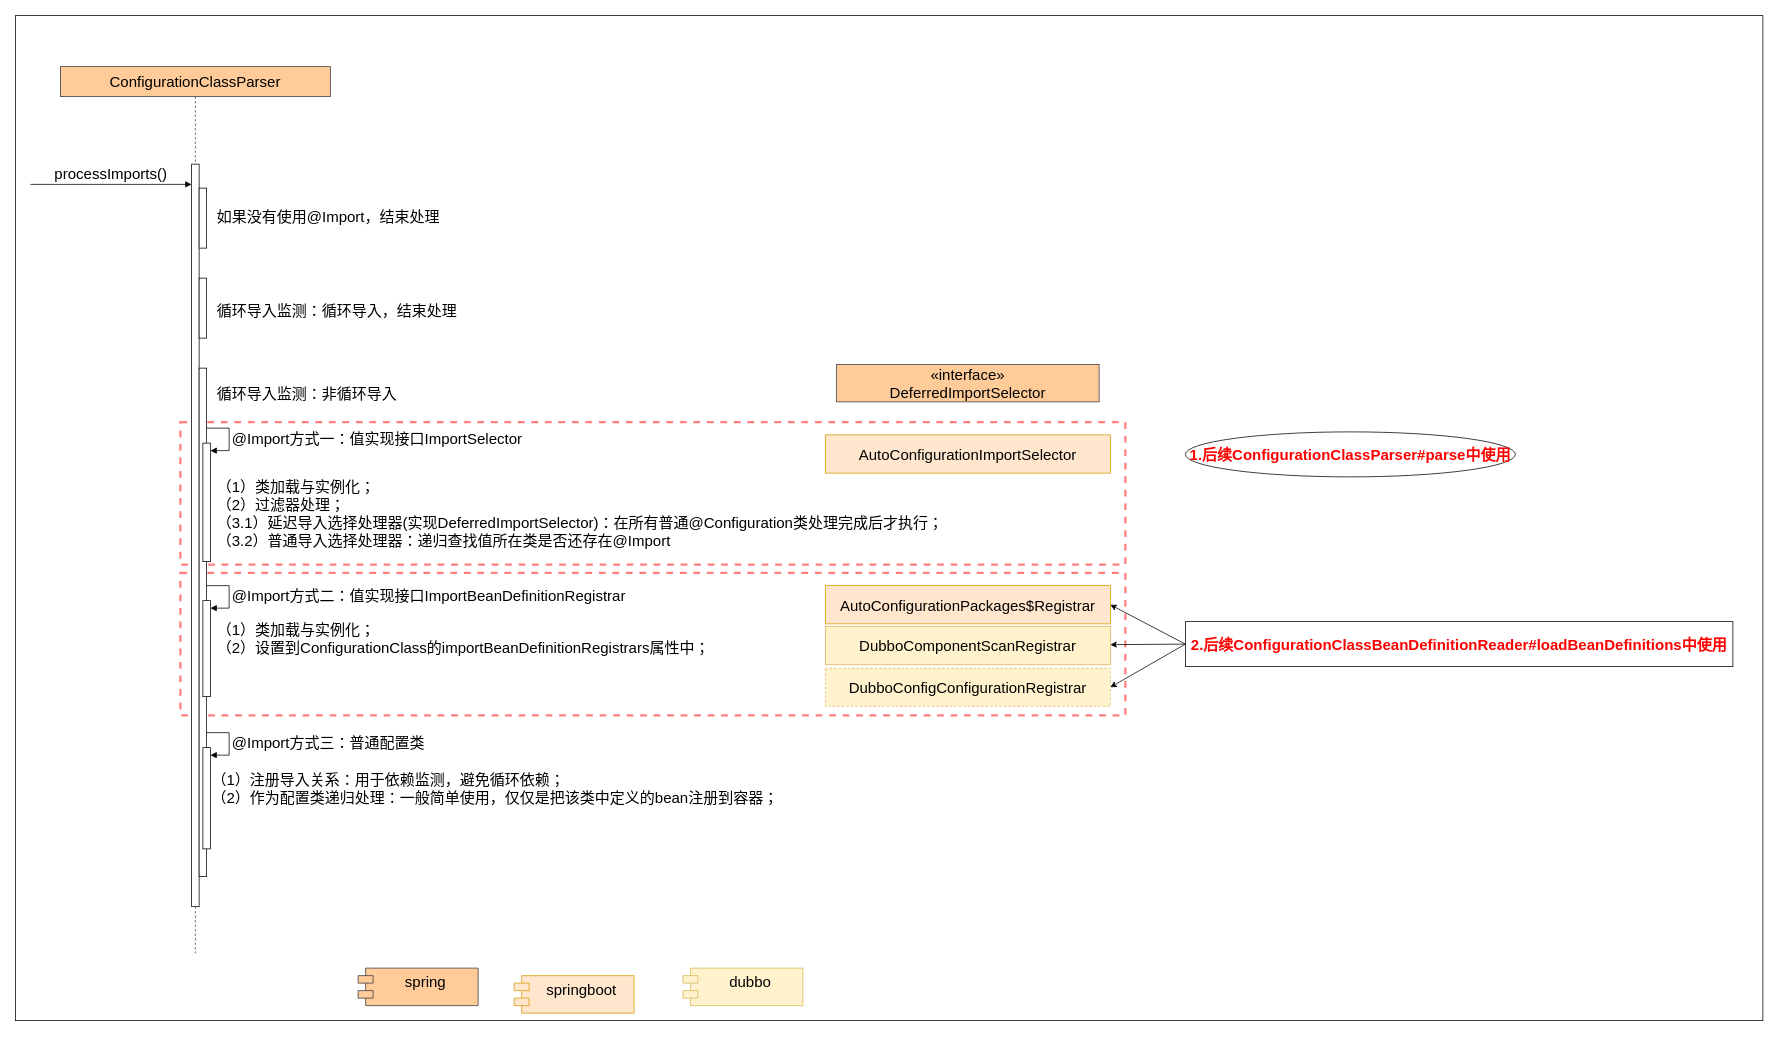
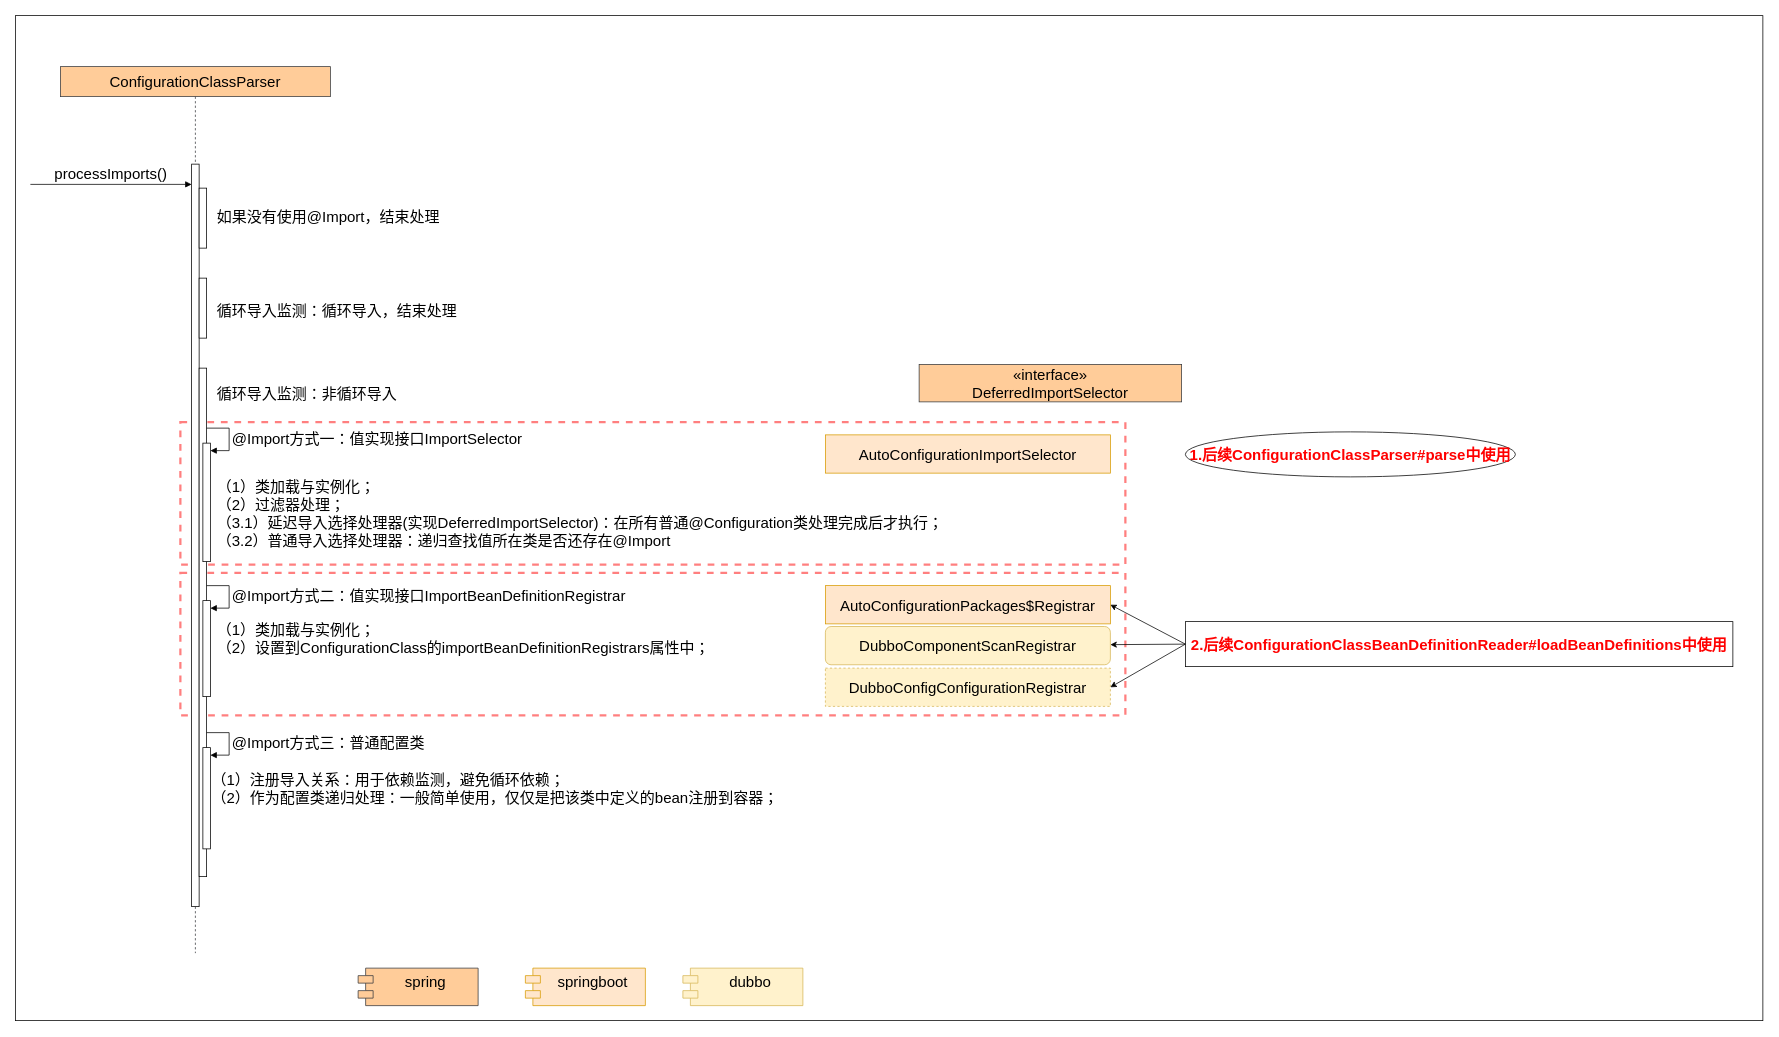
  <mxCell id="0" />
  <mxCell id="1" parent="0" />
  <mxCell id="2" value="" style="rounded=0;whiteSpace=wrap;html=1;" parent="1" vertex="1"><mxGeometry x="20" y="20" width="2330" height="1340" as="geometry" /></mxCell>
  <mxCell id="3" value="" style="rounded=0;whiteSpace=wrap;html=1;opacity=50;strokeColor=#FF0000;fillColor=none;dashed=1;strokeWidth=3;" parent="1" vertex="1"><mxGeometry x="240" y="562" width="1260" height="190" as="geometry" /></mxCell>
  <mxCell id="4" value="" style="rounded=0;whiteSpace=wrap;html=1;opacity=50;strokeColor=#FF0000;fillColor=none;dashed=1;strokeWidth=3;" parent="1" vertex="1"><mxGeometry x="240" y="763" width="1260" height="190" as="geometry" /></mxCell>
  <mxCell id="5" value="ConfigurationClassParser" style="shape=umlLifeline;whiteSpace=wrap;html=1;container=1;dropTarget=0;collapsible=0;recursiveResize=0;outlineConnect=0;portConstraint=eastwest;newEdgeStyle={&quot;curved&quot;:0,&quot;rounded&quot;:0};fontSize=20;fontStyle=0;points=[[0,0,0,0,5],[0,1,0,0,-5],[1,0,0,0,5],[1,1,0,0,-5]];perimeter=rectanglePerimeter;targetShapes=umlLifeline;participant=label;fillColor=#ffcc99;strokeColor=#36393d;" parent="1" vertex="1"><mxGeometry x="80" y="88" width="360" height="1182" as="geometry" /></mxCell>
  <mxCell id="6" value="" style="html=1;points=[[0,0,0,0,5],[0,1,0,0,-5],[1,0,0,0,5],[1,1,0,0,-5]];perimeter=orthogonalPerimeter;outlineConnect=0;targetShapes=umlLifeline;portConstraint=eastwest;newEdgeStyle={&quot;curved&quot;:0,&quot;rounded&quot;:0};fontSize=20;" parent="5" vertex="1"><mxGeometry x="175" y="130" width="10" height="990" as="geometry" /></mxCell>
  <mxCell id="7" value="" style="html=1;points=[[0,0,0,0,5],[0,1,0,0,-5],[1,0,0,0,5],[1,1,0,0,-5]];perimeter=orthogonalPerimeter;outlineConnect=0;targetShapes=umlLifeline;portConstraint=eastwest;newEdgeStyle={&quot;curved&quot;:0,&quot;rounded&quot;:0};" parent="5" vertex="1"><mxGeometry x="185" y="162" width="10" height="80" as="geometry" /></mxCell>
  <mxCell id="8" value="" style="html=1;points=[[0,0,0,0,5],[0,1,0,0,-5],[1,0,0,0,5],[1,1,0,0,-5]];perimeter=orthogonalPerimeter;outlineConnect=0;targetShapes=umlLifeline;portConstraint=eastwest;newEdgeStyle={&quot;curved&quot;:0,&quot;rounded&quot;:0};" parent="5" vertex="1"><mxGeometry x="185" y="282" width="10" height="80" as="geometry" /></mxCell>
  <mxCell id="9" value="" style="html=1;points=[[0,0,0,0,5],[0,1,0,0,-5],[1,0,0,0,5],[1,1,0,0,-5]];perimeter=orthogonalPerimeter;outlineConnect=0;targetShapes=umlLifeline;portConstraint=eastwest;newEdgeStyle={&quot;curved&quot;:0,&quot;rounded&quot;:0};" parent="5" vertex="1"><mxGeometry x="185" y="402" width="10" height="678" as="geometry" /></mxCell>
  <mxCell id="10" value="" style="html=1;points=[[0,0,0,0,5],[0,1,0,0,-5],[1,0,0,0,5],[1,1,0,0,-5]];perimeter=orthogonalPerimeter;outlineConnect=0;targetShapes=umlLifeline;portConstraint=eastwest;newEdgeStyle={&quot;curved&quot;:0,&quot;rounded&quot;:0};" parent="5" vertex="1"><mxGeometry x="190" y="502" width="10" height="158" as="geometry" /></mxCell>
  <mxCell id="11" value="@Import方式一：值实现接口ImportSelector" style="html=1;align=left;spacingLeft=2;endArrow=block;rounded=0;edgeStyle=orthogonalEdgeStyle;curved=0;rounded=0;fontSize=20;" parent="5" target="10" edge="1"><mxGeometry relative="1" as="geometry"><mxPoint x="195" y="482" as="sourcePoint" /><Array as="points"><mxPoint x="225" y="512" /></Array></mxGeometry></mxCell>
  <mxCell id="12" value="" style="html=1;points=[[0,0,0,0,5],[0,1,0,0,-5],[1,0,0,0,5],[1,1,0,0,-5]];perimeter=orthogonalPerimeter;outlineConnect=0;targetShapes=umlLifeline;portConstraint=eastwest;newEdgeStyle={&quot;curved&quot;:0,&quot;rounded&quot;:0};" parent="5" vertex="1"><mxGeometry x="190" y="712" width="10" height="128" as="geometry" /></mxCell>
  <mxCell id="13" value="@Import方式二：值实现接口ImportBeanDefinitionRegistrar" style="html=1;align=left;spacingLeft=2;endArrow=block;rounded=0;edgeStyle=orthogonalEdgeStyle;curved=0;rounded=0;fontSize=20;" parent="5" target="12" edge="1"><mxGeometry relative="1" as="geometry"><mxPoint x="195" y="692" as="sourcePoint" /><Array as="points"><mxPoint x="225" y="722" /></Array></mxGeometry></mxCell>
  <mxCell id="14" value="" style="html=1;points=[[0,0,0,0,5],[0,1,0,0,-5],[1,0,0,0,5],[1,1,0,0,-5]];perimeter=orthogonalPerimeter;outlineConnect=0;targetShapes=umlLifeline;portConstraint=eastwest;newEdgeStyle={&quot;curved&quot;:0,&quot;rounded&quot;:0};" parent="5" vertex="1"><mxGeometry x="190" y="908" width="10" height="135" as="geometry" /></mxCell>
  <mxCell id="15" value="@Import方式三：普通配置类" style="html=1;align=left;spacingLeft=2;endArrow=block;rounded=0;edgeStyle=orthogonalEdgeStyle;curved=0;rounded=0;fontSize=20;" parent="5" target="14" edge="1"><mxGeometry relative="1" as="geometry"><mxPoint x="195" y="888" as="sourcePoint" /><Array as="points"><mxPoint x="225" y="918" /></Array></mxGeometry></mxCell>
  <mxCell id="16" value="processImports()" style="html=1;verticalAlign=bottom;endArrow=block;curved=0;rounded=0;fontSize=20;fontStyle=0;fontColor=#000000;" parent="1" target="6" edge="1"><mxGeometry x="-0.002" relative="1" as="geometry"><mxPoint x="40" y="245" as="sourcePoint" /><mxPoint x="135" y="245" as="targetPoint" /><mxPoint as="offset" /></mxGeometry></mxCell>
  <mxCell id="17" value="如果没有使用@Import，结束处理" style="text;html=1;align=left;verticalAlign=middle;whiteSpace=wrap;rounded=0;fontSize=20;" parent="1" vertex="1"><mxGeometry x="287" y="275" width="350" height="25" as="geometry" /></mxCell>
  <mxCell id="18" value="循环导入监测：循环导入，结束处理" style="text;html=1;align=left;verticalAlign=middle;whiteSpace=wrap;rounded=0;fontSize=20;" parent="1" vertex="1"><mxGeometry x="287" y="400" width="343" height="25" as="geometry" /></mxCell>
  <mxCell id="19" style="edgeStyle=orthogonalEdgeStyle;rounded=0;orthogonalLoop=1;jettySize=auto;html=1;exitX=0.5;exitY=1;exitDx=0;exitDy=0;" parent="1" source="17" target="17" edge="1"><mxGeometry relative="1" as="geometry" /></mxCell>
  <mxCell id="20" value="循环导入监测：非循环导入" style="text;html=1;align=left;verticalAlign=middle;whiteSpace=wrap;rounded=0;fontSize=20;" parent="1" vertex="1"><mxGeometry x="287" y="510" width="273" height="25" as="geometry" /></mxCell>
  <mxCell id="21" value="（1）类加载与实例化；&lt;div&gt;（2）过滤器处理；&lt;/div&gt;&lt;div&gt;（3.1）延迟导入选择处理器(实现&lt;span style=&quot;background-color: transparent; color: light-dark(rgb(0, 0, 0), rgb(255, 255, 255));&quot;&gt;DeferredImportSelector&lt;/span&gt;&lt;span style=&quot;background-color: transparent; color: light-dark(rgb(0, 0, 0), rgb(255, 255, 255));&quot;&gt;)：在所有普通@Configuration类处理完成后才执行；&lt;/span&gt;&lt;/div&gt;&lt;div&gt;（3.2）普通导入选择处理器：递归查找值所在类是否还存在@Import&lt;br&gt;&lt;div&gt;&lt;br&gt;&lt;/div&gt;&lt;/div&gt;" style="text;html=1;align=left;verticalAlign=top;whiteSpace=wrap;rounded=0;fontSize=20;" parent="1" vertex="1"><mxGeometry x="287" y="630" width="1053" height="120" as="geometry" /></mxCell>
  <mxCell id="22" value="（1）类加载与实例化；&lt;div&gt;（2）设置到ConfigurationClass的importBeanDefinitionRegistrars属性中；&lt;/div&gt;&lt;div&gt;&lt;div&gt;&lt;br&gt;&lt;/div&gt;&lt;/div&gt;" style="text;html=1;align=left;verticalAlign=top;whiteSpace=wrap;rounded=0;fontSize=20;" parent="1" vertex="1"><mxGeometry x="287" y="820" width="703" height="80" as="geometry" /></mxCell>
  <mxCell id="23" value="（1）注册导入关系：用于依赖监测，避免循环依赖；&lt;div&gt;（2）作为配置类递归处理：一般简单使用，仅仅是把该类中定义的bean注册到容器；&lt;/div&gt;&lt;div&gt;&lt;div&gt;&lt;br&gt;&lt;/div&gt;&lt;/div&gt;" style="text;html=1;align=left;verticalAlign=top;whiteSpace=wrap;rounded=0;fontSize=20;" parent="1" vertex="1"><mxGeometry x="280" y="1020" width="830" height="80" as="geometry" /></mxCell>
  <mxCell id="24" value="dubbo&lt;div&gt;&lt;br&gt;&lt;/div&gt;" style="shape=module;align=left;spacingLeft=20;align=center;verticalAlign=top;whiteSpace=wrap;html=1;fontSize=20;fillColor=#fff2cc;strokeColor=#d6b656;" parent="1" vertex="1"><mxGeometry x="910" y="1290" width="160" height="50" as="geometry" /></mxCell>
  <mxCell id="25" value="spring&lt;div&gt;&lt;br&gt;&lt;/div&gt;" style="shape=module;align=left;spacingLeft=20;align=center;verticalAlign=top;whiteSpace=wrap;html=1;fontSize=20;fillColor=#ffcc99;strokeColor=#36393d;" parent="1" vertex="1"><mxGeometry x="477" y="1290" width="160" height="50" as="geometry" /></mxCell>
- <mxCell id="26" value="springboot&lt;div&gt;&lt;br&gt;&lt;/div&gt;" style="shape=module;align=left;spacingLeft=20;align=center;verticalAlign=top;whiteSpace=wrap;html=1;fontSize=20;fillColor=#ffe6cc;strokeColor=#d79b00;" parent="1" vertex="1"><mxGeometry x="685" y="1300" width="160" height="50" as="geometry" /></mxCell>
+ <mxCell id="26" value="springboot&lt;div&gt;&lt;br&gt;&lt;/div&gt;" style="shape=module;align=left;spacingLeft=20;align=center;verticalAlign=top;whiteSpace=wrap;html=1;fontSize=20;fillColor=#ffe6cc;strokeColor=#d79b00;" parent="1" vertex="1"><mxGeometry x="700" y="1290" width="160" height="50" as="geometry" /></mxCell>
  <mxCell id="27" value="AutoConfigurationImportSelector" style="html=1;whiteSpace=wrap;fontSize=20;verticalAlign=middle;align=center;fontStyle=0;fillColor=#ffe6cc;strokeColor=#d79b00;" parent="1" vertex="1"><mxGeometry x="1100" y="579" width="380" height="51" as="geometry" /></mxCell>
  <mxCell id="28" value="DubboConfigConfigurationRegistrar" style="html=1;whiteSpace=wrap;fontSize=20;verticalAlign=middle;align=center;fontStyle=0;fillColor=#fff2cc;strokeColor=#d6b656;dashed=1;" parent="1" vertex="1"><mxGeometry x="1100" y="890" width="380" height="51" as="geometry" /></mxCell>
- <mxCell id="29" value="DubboComponentScanRegistrar" style="html=1;whiteSpace=wrap;fontSize=20;verticalAlign=middle;align=center;fontStyle=0;fillColor=#fff2cc;strokeColor=#d6b656;" parent="1" vertex="1"><mxGeometry x="1100" y="834.5" width="380" height="51" as="geometry" /></mxCell>
+ <mxCell id="29" value="DubboComponentScanRegistrar" style="html=1;whiteSpace=wrap;fontSize=20;verticalAlign=middle;align=center;fontStyle=0;fillColor=#fff2cc;strokeColor=#d6b656;rounded=1;" parent="1" vertex="1"><mxGeometry x="1100" y="834.5" width="380" height="51" as="geometry" /></mxCell>
  <mxCell id="30" value="AutoConfigurationPackages$Registrar" style="html=1;whiteSpace=wrap;fontSize=20;verticalAlign=middle;align=center;fontStyle=0;fillColor=#ffe6cc;strokeColor=#d79b00;" parent="1" vertex="1"><mxGeometry x="1100" y="780" width="380" height="51" as="geometry" /></mxCell>
  <mxCell id="31" value="" style="endArrow=classic;html=1;rounded=0;exitX=0;exitY=0.5;exitDx=0;exitDy=0;entryX=1;entryY=0.5;entryDx=0;entryDy=0;" parent="1" source="32" target="30" edge="1"><mxGeometry width="50" height="50" relative="1" as="geometry"><mxPoint x="1540" y="860" as="sourcePoint" /><mxPoint x="1560" y="780" as="targetPoint" /></mxGeometry></mxCell>
  <mxCell id="32" value="&lt;span style=&quot;color: rgb(255, 0, 0); font-size: 20px; font-weight: 700;&quot;&gt;2.后续ConfigurationClassBeanDefinitionReader#loadBeanDefinitions中使用&lt;/span&gt;" style="rounded=0;whiteSpace=wrap;html=1;" parent="1" vertex="1"><mxGeometry x="1580" y="828" width="730" height="60" as="geometry" /></mxCell>
  <mxCell id="33" value="" style="endArrow=classic;html=1;rounded=0;exitX=0;exitY=0.5;exitDx=0;exitDy=0;" parent="1" source="32" target="29" edge="1"><mxGeometry width="50" height="50" relative="1" as="geometry"><mxPoint x="1480" y="1030" as="sourcePoint" /><mxPoint x="1530" y="980" as="targetPoint" /></mxGeometry></mxCell>
  <mxCell id="34" value="" style="endArrow=classic;html=1;rounded=0;exitX=0;exitY=0.5;exitDx=0;exitDy=0;entryX=1;entryY=0.5;entryDx=0;entryDy=0;" parent="1" source="32" target="28" edge="1"><mxGeometry width="50" height="50" relative="1" as="geometry"><mxPoint x="1520" y="1030" as="sourcePoint" /><mxPoint x="1570" y="980" as="targetPoint" /></mxGeometry></mxCell>
  <mxCell id="35" value="&lt;span style=&quot;color: rgb(255, 0, 0); font-size: 20px; font-weight: 700;&quot;&gt;1.后续ConfigurationClassParser#parse中使用&lt;/span&gt;" style="ellipse;whiteSpace=wrap;html=1;" parent="1" vertex="1"><mxGeometry x="1580" y="575" width="440" height="60" as="geometry" /></mxCell>
- <mxCell id="36" value="«interface»&lt;br&gt;&lt;span&gt;DeferredImportSelector&lt;/span&gt;" style="html=1;whiteSpace=wrap;fontSize=20;fillColor=#ffcc99;strokeColor=#36393d;fontStyle=0" parent="1" vertex="1"><mxGeometry x="1115" y="485" width="350" height="50" as="geometry" /></mxCell>
+ <mxCell id="36" value="«interface»&lt;br&gt;&lt;span&gt;DeferredImportSelector&lt;/span&gt;" style="html=1;whiteSpace=wrap;fontSize=20;fillColor=#ffcc99;strokeColor=#36393d;fontStyle=0" parent="1" vertex="1"><mxGeometry x="1225" y="485" width="350" height="50" as="geometry" /></mxCell>
